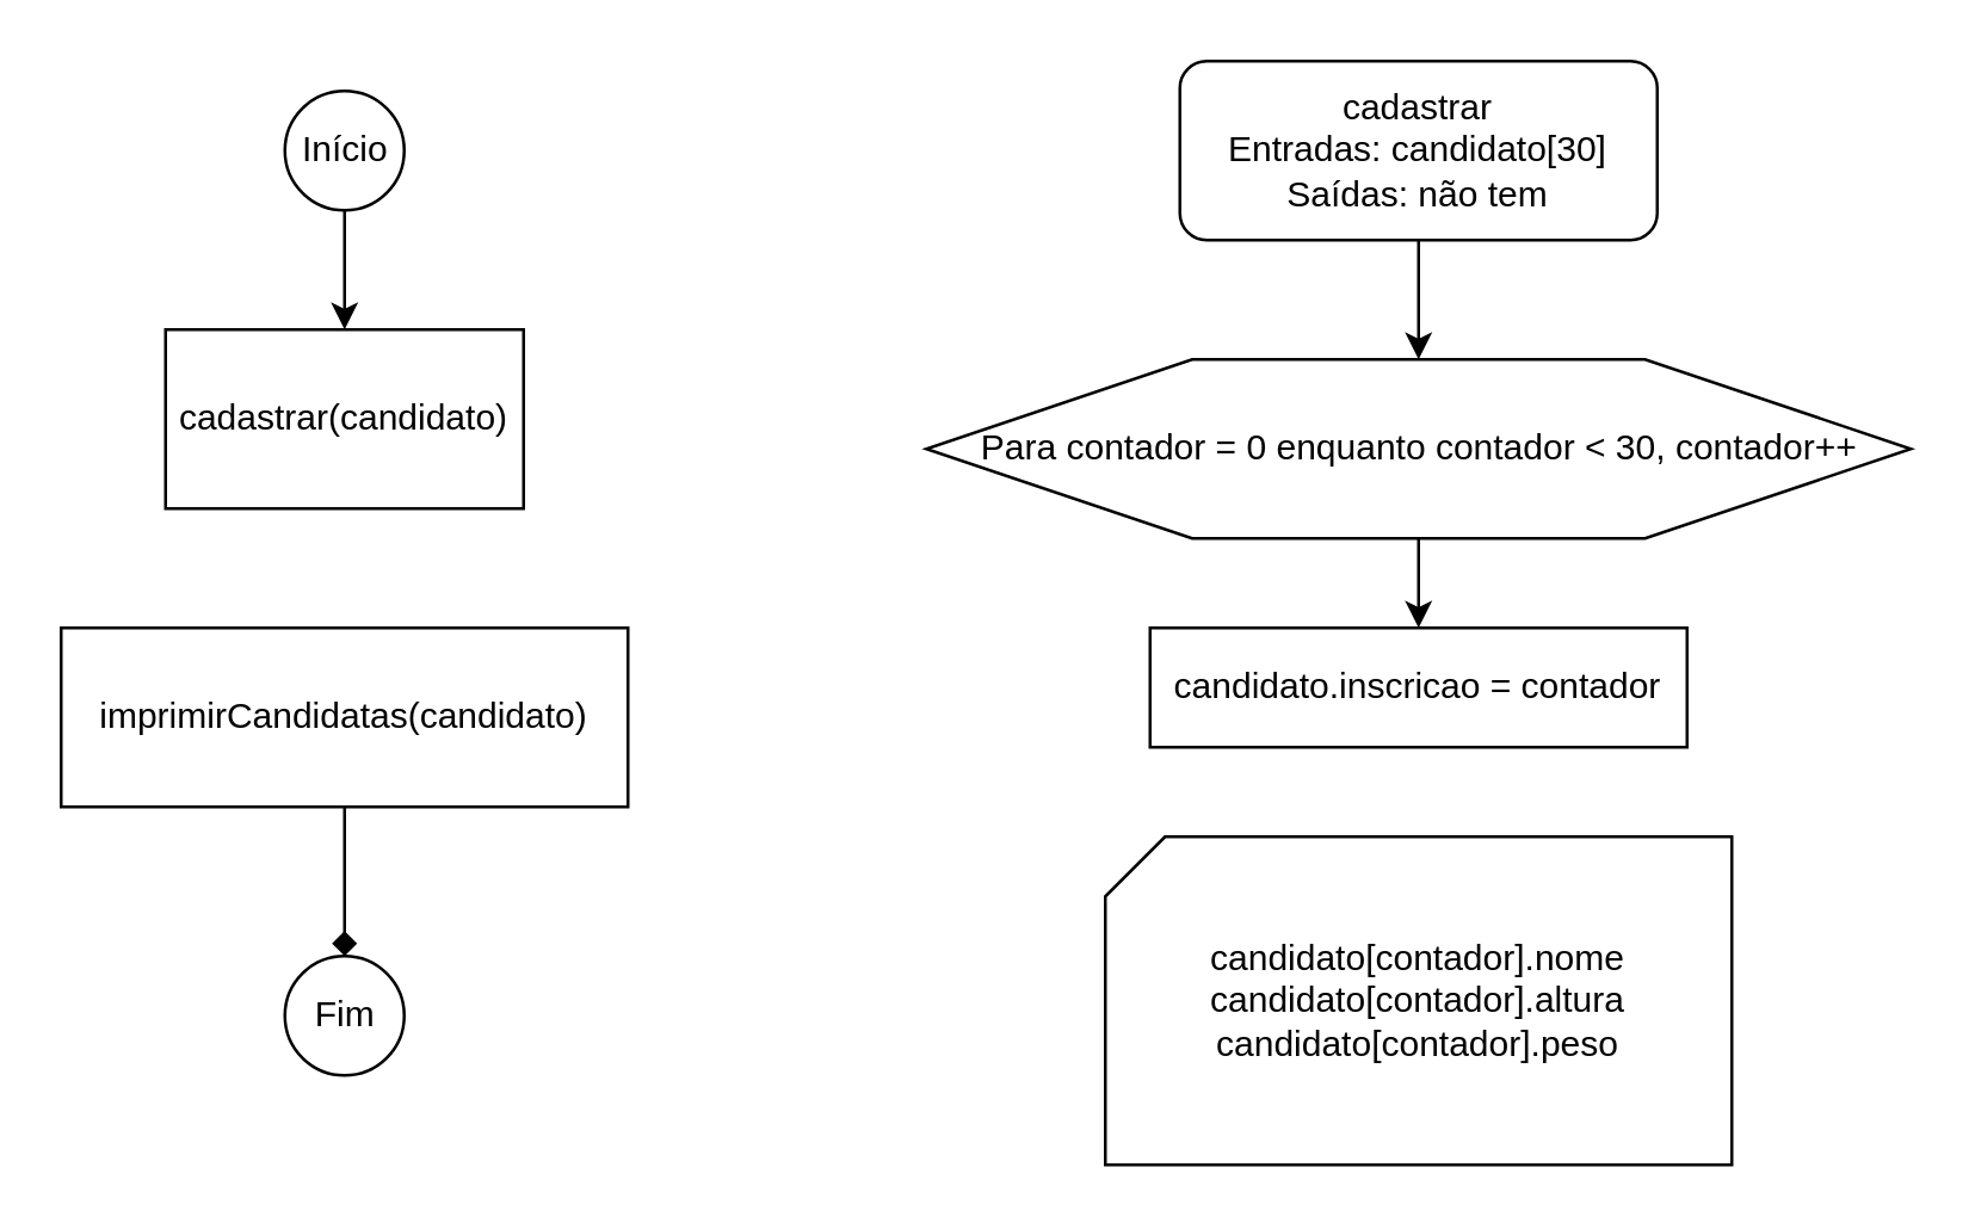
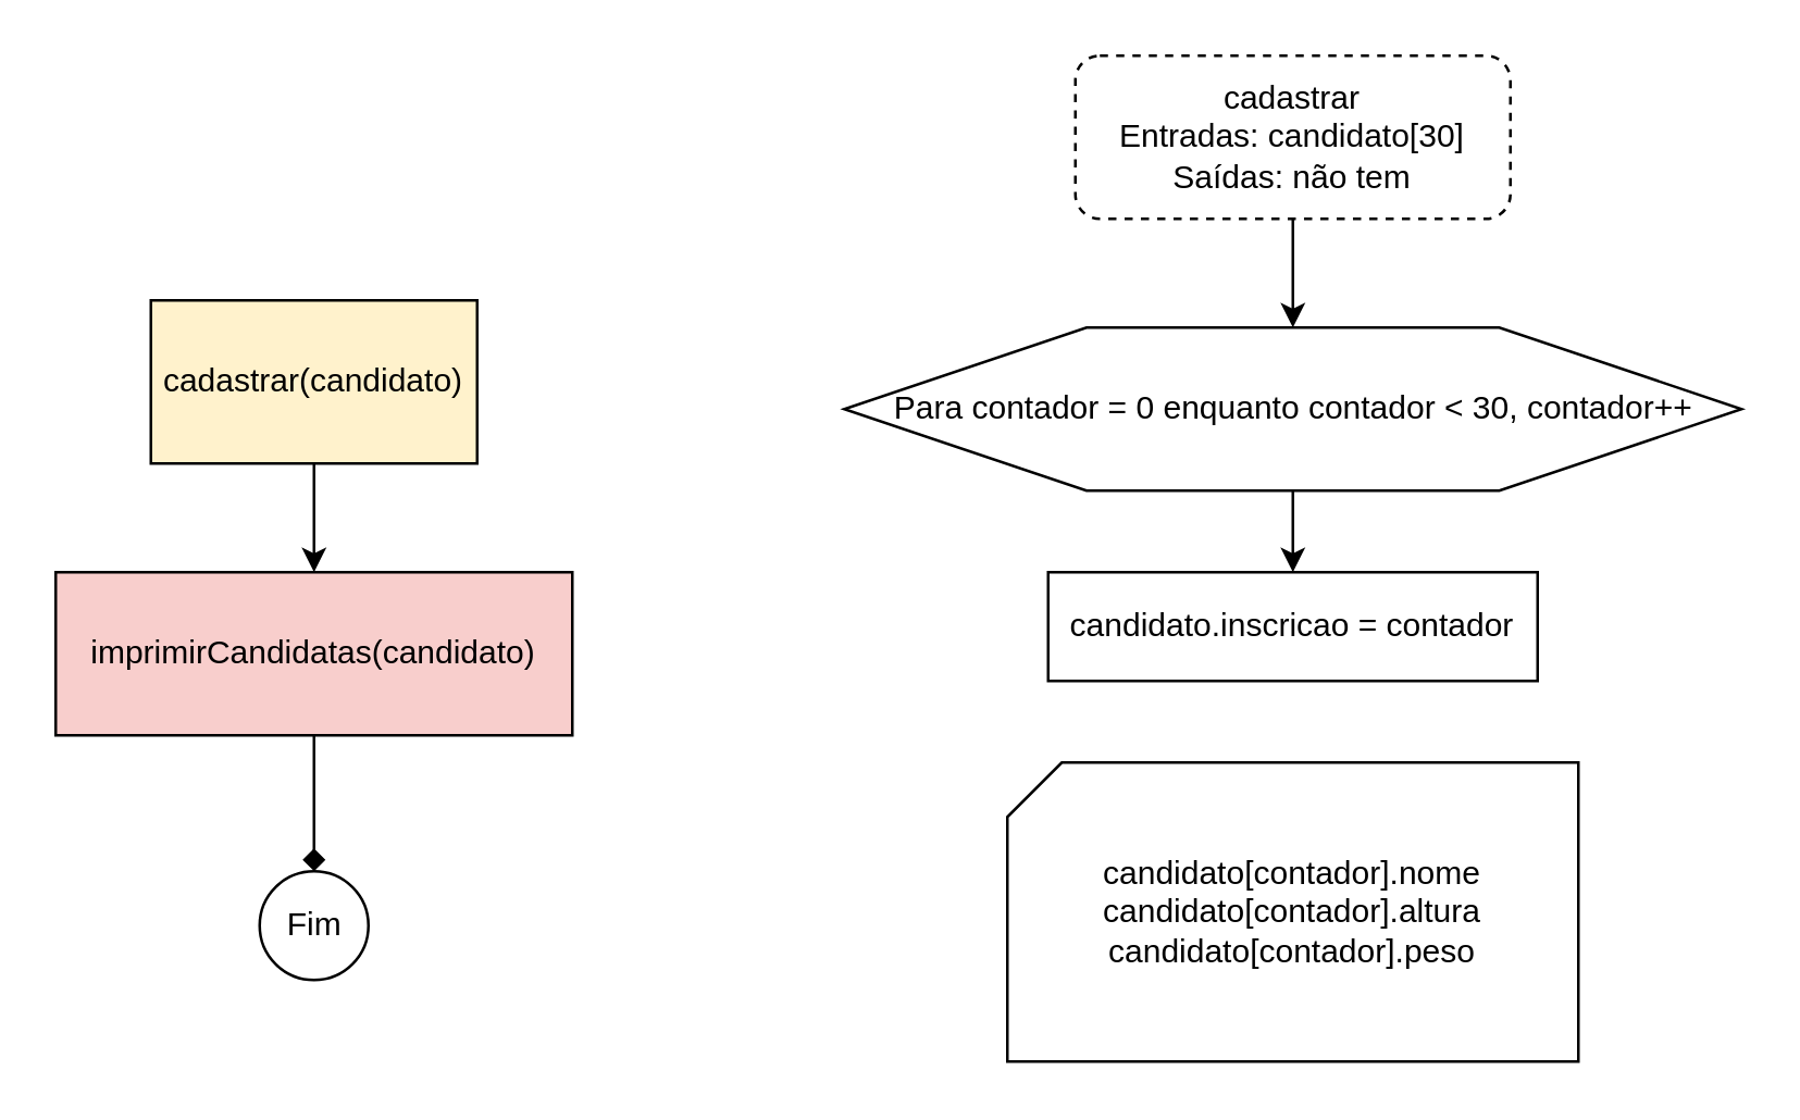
  <mxCell id="0" />
  <mxCell id="1" parent="0" />
- <mxCell id="2" value="" style="edgeStyle=orthogonalEdgeStyle;rounded=0;orthogonalLoop=1;jettySize=auto;html=1;" edge="1" parent="1" source="3" target="5"><mxGeometry relative="1" as="geometry" /></mxCell>
- <mxCell id="3" value="Início" style="verticalLabelPosition=middle;verticalAlign=middle;html=1;shape=mxgraph.flowchart.on-page_reference;labelPosition=center;align=center;" vertex="1" parent="1"><mxGeometry x="95" y="30" width="40" height="40" as="geometry" /></mxCell>
- <mxCell id="5" value="cadastrar(candidato)" style="rounded=0;whiteSpace=wrap;html=1;" vertex="1" parent="1"><mxGeometry x="55" y="110" width="120" height="60" as="geometry" /></mxCell>
+ <mxCell id="4" value="" style="edgeStyle=orthogonalEdgeStyle;rounded=0;orthogonalLoop=1;jettySize=auto;html=1;" edge="1" parent="1" source="5" target="7"><mxGeometry relative="1" as="geometry" /></mxCell>
+ <mxCell id="5" value="cadastrar(candidato)" style="rounded=0;whiteSpace=wrap;html=1;fillColor=#fff2cc;" vertex="1" parent="1"><mxGeometry x="55" y="110" width="120" height="60" as="geometry" /></mxCell>
  <mxCell id="6" value="" style="edgeStyle=orthogonalEdgeStyle;rounded=0;orthogonalLoop=1;jettySize=auto;html=1;endArrow=diamond;" edge="1" parent="1" source="7" target="8"><mxGeometry relative="1" as="geometry" /></mxCell>
- <mxCell id="7" value="imprimirCandidatas(candidato)" style="rounded=0;whiteSpace=wrap;html=1;" vertex="1" parent="1"><mxGeometry x="20" y="210" width="190" height="60" as="geometry" /></mxCell>
+ <mxCell id="7" value="imprimirCandidatas(candidato)" style="rounded=0;whiteSpace=wrap;html=1;fillColor=#f8cecc;" vertex="1" parent="1"><mxGeometry x="20" y="210" width="190" height="60" as="geometry" /></mxCell>
  <mxCell id="8" value="Fim" style="verticalLabelPosition=middle;verticalAlign=middle;html=1;shape=mxgraph.flowchart.on-page_reference;labelPosition=center;align=center;" vertex="1" parent="1"><mxGeometry x="95" y="320" width="40" height="40" as="geometry" /></mxCell>
  <mxCell id="9" value="" style="edgeStyle=orthogonalEdgeStyle;rounded=0;orthogonalLoop=1;jettySize=auto;html=1;" edge="1" parent="1" source="10" target="12"><mxGeometry relative="1" as="geometry" /></mxCell>
- <mxCell id="10" value="cadastrar&lt;br&gt;Entradas: candidato[30]&lt;br&gt;Saídas: não tem" style="rounded=1;whiteSpace=wrap;html=1;" vertex="1" parent="1"><mxGeometry x="395" y="20" width="160" height="60" as="geometry" /></mxCell>
+ <mxCell id="10" value="cadastrar&lt;br&gt;Entradas: candidato[30]&lt;br&gt;Saídas: não tem" style="rounded=1;whiteSpace=wrap;html=1;dashed=1;" vertex="1" parent="1"><mxGeometry x="395" y="20" width="160" height="60" as="geometry" /></mxCell>
  <mxCell id="11" value="" style="edgeStyle=orthogonalEdgeStyle;rounded=0;orthogonalLoop=1;jettySize=auto;html=1;" edge="1" parent="1" source="12" target="13"><mxGeometry relative="1" as="geometry" /></mxCell>
  <mxCell id="12" value="Para contador = 0 enquanto contador &amp;lt; 30, contador++" style="verticalLabelPosition=middle;verticalAlign=middle;html=1;shape=hexagon;perimeter=hexagonPerimeter2;arcSize=6;size=0.27;labelPosition=center;align=center;" vertex="1" parent="1"><mxGeometry x="310" y="120" width="330" height="60" as="geometry" /></mxCell>
  <mxCell id="13" value="candidato.inscricao = contador" style="rounded=0;whiteSpace=wrap;html=1;" vertex="1" parent="1"><mxGeometry x="385" y="210" width="180" height="40" as="geometry" /></mxCell>
  <mxCell id="14" value="candidato[contador].nome&lt;br&gt;candidato[contador].altura&lt;br&gt;candidato[contador].peso" style="verticalLabelPosition=middle;verticalAlign=middle;html=1;shape=card;whiteSpace=wrap;size=20;arcSize=12;labelPosition=center;align=center;" vertex="1" parent="1"><mxGeometry x="370" y="280" width="210" height="110" as="geometry" /></mxCell>
